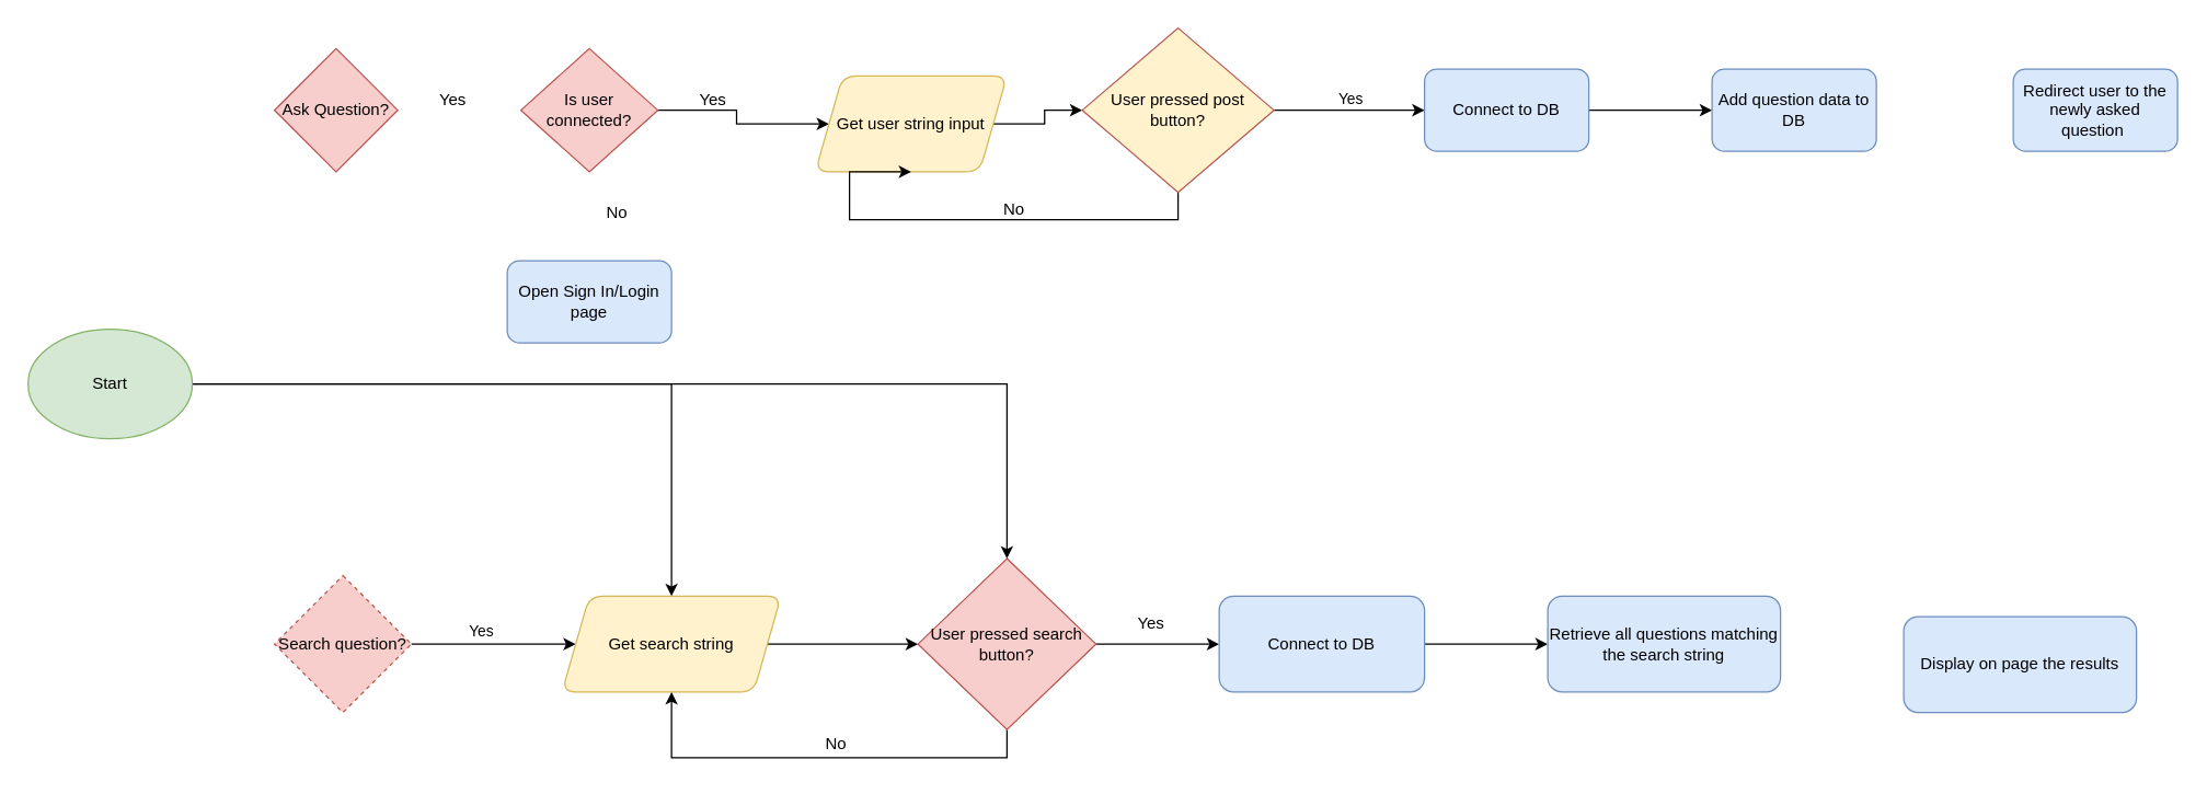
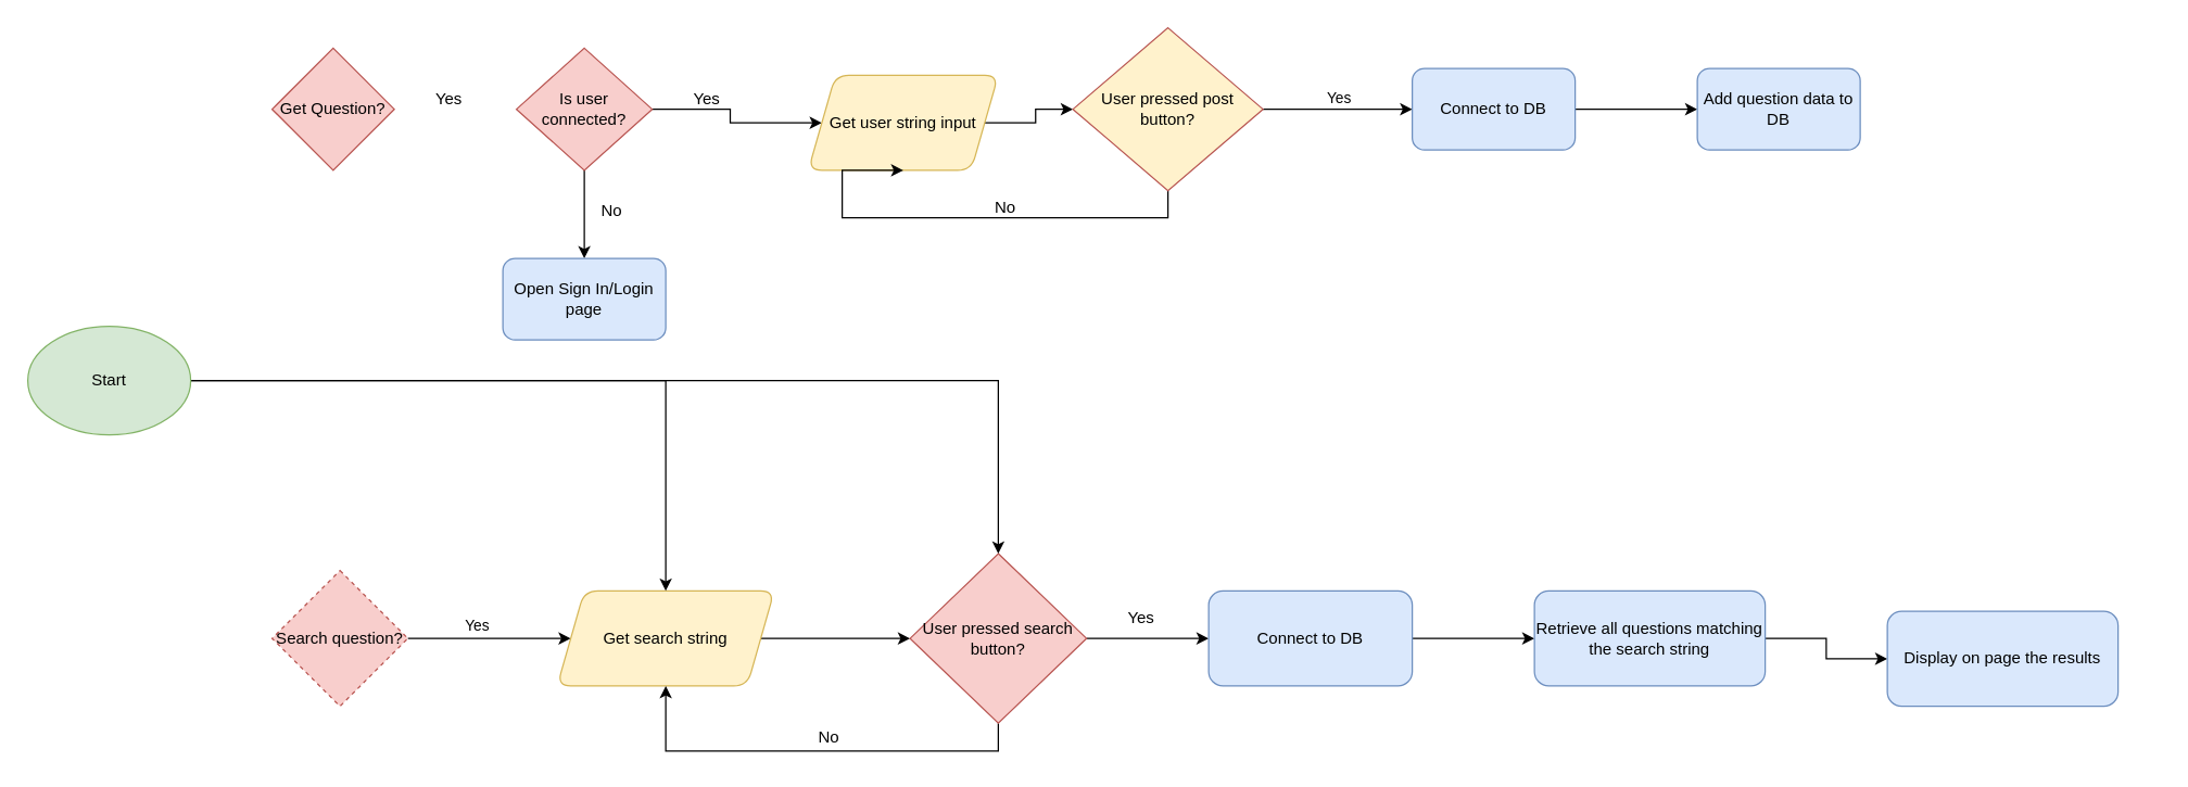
  <mxCell id="0" />
  <mxCell id="1" parent="0" />
- <mxCell id="2" value="Ask Question?" style="rhombus;whiteSpace=wrap;html=1;rounded=0;fillColor=#f8cecc;strokeColor=#b85450;" vertex="1" parent="1"><mxGeometry x="200" y="35" width="90" height="90" as="geometry" /></mxCell>
+ <mxCell id="2" value="Get Question?" style="rhombus;whiteSpace=wrap;html=1;rounded=0;fillColor=#f8cecc;strokeColor=#b85450;" vertex="1" parent="1"><mxGeometry x="200" y="35" width="90" height="90" as="geometry" /></mxCell>
  <mxCell id="3" style="edgeStyle=orthogonalEdgeStyle;rounded=0;orthogonalLoop=1;jettySize=auto;html=1;" edge="1" parent="1" source="5" target="8"><mxGeometry relative="1" as="geometry" /></mxCell>
+ <mxCell id="4" style="edgeStyle=orthogonalEdgeStyle;rounded=0;orthogonalLoop=1;jettySize=auto;html=1;exitX=0.5;exitY=1;exitDx=0;exitDy=0;entryX=0.5;entryY=0;entryDx=0;entryDy=0;" edge="1" parent="1" source="5" target="18"><mxGeometry relative="1" as="geometry" /></mxCell>
  <mxCell id="5" value="Is user connected?" style="rhombus;whiteSpace=wrap;html=1;fillColor=#f8cecc;strokeColor=#b85450;" vertex="1" parent="1"><mxGeometry x="380" y="35" width="100" height="90" as="geometry" /></mxCell>
  <mxCell id="6" value="Yes" style="text;html=1;align=center;verticalAlign=middle;resizable=0;points=[];autosize=1;strokeColor=none;fillColor=none;" vertex="1" parent="1"><mxGeometry x="310" y="58" width="40" height="30" as="geometry" /></mxCell>
  <mxCell id="7" style="edgeStyle=orthogonalEdgeStyle;rounded=0;orthogonalLoop=1;jettySize=auto;html=1;" edge="1" parent="1" source="8" target="12"><mxGeometry relative="1" as="geometry" /></mxCell>
  <mxCell id="8" value="Get user string input" style="shape=parallelogram;perimeter=parallelogramPerimeter;whiteSpace=wrap;html=1;fixedSize=1;rounded=1;fillColor=#fff2cc;strokeColor=#d6b656;" vertex="1" parent="1"><mxGeometry x="595" y="55" width="140" height="70" as="geometry" /></mxCell>
  <mxCell id="9" style="edgeStyle=orthogonalEdgeStyle;rounded=0;orthogonalLoop=1;jettySize=auto;html=1;" edge="1" parent="1" source="12" target="14"><mxGeometry relative="1" as="geometry" /></mxCell>
  <mxCell id="10" value="Yes" style="edgeLabel;html=1;align=center;verticalAlign=middle;resizable=0;points=[];" vertex="1" connectable="0" parent="9"><mxGeometry y="9" relative="1" as="geometry"><mxPoint as="offset" /></mxGeometry></mxCell>
  <mxCell id="11" style="edgeStyle=orthogonalEdgeStyle;rounded=0;orthogonalLoop=1;jettySize=auto;html=1;entryX=0.5;entryY=1;entryDx=0;entryDy=0;" edge="1" parent="1" source="12" target="8"><mxGeometry relative="1" as="geometry"><Array as="points"><mxPoint x="860" y="160" /><mxPoint x="620" y="160" /></Array></mxGeometry></mxCell>
  <mxCell id="12" value="User pressed post button?" style="rhombus;whiteSpace=wrap;html=1;fillColor=#fff2cc;strokeColor=#b85450;" vertex="1" parent="1"><mxGeometry x="790" y="20" width="140" height="120" as="geometry" /></mxCell>
  <mxCell id="13" style="edgeStyle=orthogonalEdgeStyle;rounded=0;orthogonalLoop=1;jettySize=auto;html=1;" edge="1" parent="1" source="14" target="16"><mxGeometry relative="1" as="geometry" /></mxCell>
  <mxCell id="14" value="Connect to DB" style="rounded=1;whiteSpace=wrap;html=1;fillColor=#dae8fc;strokeColor=#6c8ebf;" vertex="1" parent="1"><mxGeometry x="1040" y="50" width="120" height="60" as="geometry" /></mxCell>
  <mxCell id="15" value="No" style="text;html=1;align=center;verticalAlign=middle;resizable=0;points=[];autosize=1;strokeColor=none;fillColor=none;" vertex="1" parent="1"><mxGeometry x="720" y="138" width="40" height="30" as="geometry" /></mxCell>
  <mxCell id="16" value="Add question data to DB" style="rounded=1;whiteSpace=wrap;html=1;fillColor=#dae8fc;strokeColor=#6c8ebf;" vertex="1" parent="1"><mxGeometry x="1250" y="50" width="120" height="60" as="geometry" /></mxCell>
  <mxCell id="17" value="Yes" style="text;html=1;align=center;verticalAlign=middle;resizable=0;points=[];autosize=1;strokeColor=none;fillColor=none;" vertex="1" parent="1"><mxGeometry x="500" y="58" width="40" height="30" as="geometry" /></mxCell>
  <mxCell id="18" value="Open Sign In/Login page" style="rounded=1;whiteSpace=wrap;html=1;fillColor=#dae8fc;strokeColor=#6c8ebf;" vertex="1" parent="1"><mxGeometry x="370" y="190" width="120" height="60" as="geometry" /></mxCell>
  <mxCell id="19" value="No" style="text;html=1;align=center;verticalAlign=middle;resizable=0;points=[];autosize=1;strokeColor=none;fillColor=none;" vertex="1" parent="1"><mxGeometry x="430" y="140" width="40" height="30" as="geometry" /></mxCell>
  <mxCell id="20" style="edgeStyle=orthogonalEdgeStyle;rounded=0;orthogonalLoop=1;jettySize=auto;html=1;" edge="1" parent="1" source="22" target="24"><mxGeometry relative="1" as="geometry" /></mxCell>
  <mxCell id="21" value="Yes" style="edgeLabel;html=1;align=center;verticalAlign=middle;resizable=0;points=[];" vertex="1" connectable="0" parent="20"><mxGeometry x="-0.083" y="7" relative="1" as="geometry"><mxPoint x="-5" y="-3" as="offset" /></mxGeometry></mxCell>
  <mxCell id="22" value="Search question?" style="rhombus;whiteSpace=wrap;html=1;fillColor=#f8cecc;strokeColor=#b85450;dashed=1;" vertex="1" parent="1"><mxGeometry x="200" y="420" width="100" height="100" as="geometry" /></mxCell>
  <mxCell id="23" style="edgeStyle=orthogonalEdgeStyle;rounded=0;orthogonalLoop=1;jettySize=auto;html=1;" edge="1" parent="1" source="24" target="27"><mxGeometry relative="1" as="geometry" /></mxCell>
  <mxCell id="24" value="Get search string" style="shape=parallelogram;perimeter=parallelogramPerimeter;whiteSpace=wrap;html=1;fixedSize=1;rounded=1;fillColor=#fff2cc;strokeColor=#d6b656;" vertex="1" parent="1"><mxGeometry x="410" y="435" width="160" height="70" as="geometry" /></mxCell>
  <mxCell id="25" style="edgeStyle=orthogonalEdgeStyle;rounded=0;orthogonalLoop=1;jettySize=auto;html=1;entryX=0.5;entryY=1;entryDx=0;entryDy=0;" edge="1" parent="1" source="27" target="24"><mxGeometry relative="1" as="geometry"><Array as="points"><mxPoint x="735" y="553" /><mxPoint x="490" y="553" /></Array></mxGeometry></mxCell>
  <mxCell id="26" style="edgeStyle=orthogonalEdgeStyle;rounded=0;orthogonalLoop=1;jettySize=auto;html=1;" edge="1" parent="1" source="27" target="30"><mxGeometry relative="1" as="geometry" /></mxCell>
  <mxCell id="27" value="User pressed search button?" style="rhombus;whiteSpace=wrap;html=1;fillColor=#f8cecc;strokeColor=#b85450;" vertex="1" parent="1"><mxGeometry x="670" y="407.5" width="130" height="125" as="geometry" /></mxCell>
  <mxCell id="28" value="No" style="text;html=1;align=center;verticalAlign=middle;resizable=0;points=[];autosize=1;strokeColor=none;fillColor=none;" vertex="1" parent="1"><mxGeometry x="590" y="528" width="40" height="30" as="geometry" /></mxCell>
  <mxCell id="29" style="edgeStyle=orthogonalEdgeStyle;rounded=0;orthogonalLoop=1;jettySize=auto;html=1;" edge="1" parent="1" source="30" target="32"><mxGeometry relative="1" as="geometry" /></mxCell>
  <mxCell id="30" value="Connect to DB" style="rounded=1;whiteSpace=wrap;html=1;fillColor=#dae8fc;strokeColor=#6c8ebf;" vertex="1" parent="1"><mxGeometry x="890" y="435" width="150" height="70" as="geometry" /></mxCell>
+ <mxCell id="31" style="edgeStyle=orthogonalEdgeStyle;rounded=0;orthogonalLoop=1;jettySize=auto;html=1;entryX=0;entryY=0.5;entryDx=0;entryDy=0;" edge="1" parent="1" source="32" target="34"><mxGeometry relative="1" as="geometry" /></mxCell>
  <mxCell id="32" value="Retrieve all questions matching the search string" style="rounded=1;whiteSpace=wrap;html=1;fillColor=#dae8fc;strokeColor=#6c8ebf;" vertex="1" parent="1"><mxGeometry x="1130" y="435" width="170" height="70" as="geometry" /></mxCell>
- <mxCell id="33" value="Redirect user to the newly asked question&amp;nbsp;" style="rounded=1;whiteSpace=wrap;html=1;fillColor=#dae8fc;strokeColor=#6c8ebf;" vertex="1" parent="1"><mxGeometry x="1470" y="50" width="120" height="60" as="geometry" /></mxCell>
  <mxCell id="34" value="Display on page the results" style="rounded=1;whiteSpace=wrap;html=1;fillColor=#dae8fc;strokeColor=#6c8ebf;" vertex="1" parent="1"><mxGeometry x="1390" y="450" width="170" height="70" as="geometry" /></mxCell>
  <mxCell id="35" value="Yes" style="text;html=1;align=center;verticalAlign=middle;resizable=0;points=[];autosize=1;strokeColor=none;fillColor=none;" vertex="1" parent="1"><mxGeometry x="820" y="440" width="40" height="30" as="geometry" /></mxCell>
  <mxCell id="36" style="edgeStyle=orthogonalEdgeStyle;rounded=0;orthogonalLoop=1;jettySize=auto;html=1;" edge="1" parent="1" source="38" target="24"><mxGeometry relative="1" as="geometry" /></mxCell>
  <mxCell id="37" style="edgeStyle=orthogonalEdgeStyle;rounded=0;orthogonalLoop=1;jettySize=auto;html=1;" edge="1" parent="1" source="38" target="27"><mxGeometry relative="1" as="geometry" /></mxCell>
  <mxCell id="38" value="Start" style="ellipse;whiteSpace=wrap;html=1;fillColor=#d5e8d4;strokeColor=#82b366;" vertex="1" parent="1"><mxGeometry x="20" y="240" width="120" height="80" as="geometry" /></mxCell>
